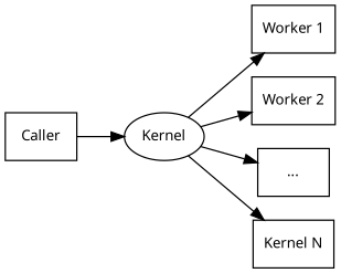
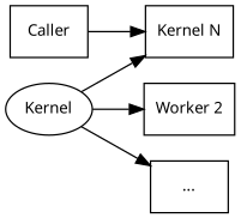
  digraph {
    concentrate=true
    rankdir=LR
    node [fontname="Latin Modern Roman" fontsize=11 shape=box]
    n1 [label=Caller]
    n2 [label=Kernel shape=ellipse]
-   n3 [label="Worker 1"]
    n4 [label="Worker 2"]
    n5 [label="..."]
    n6 [label="Kernel N"]
-   n1 -> n2
-   n2 -> n3
+   n1 -> n6
    n2 -> n4
    n2 -> n5
    n2 -> n6
  }
